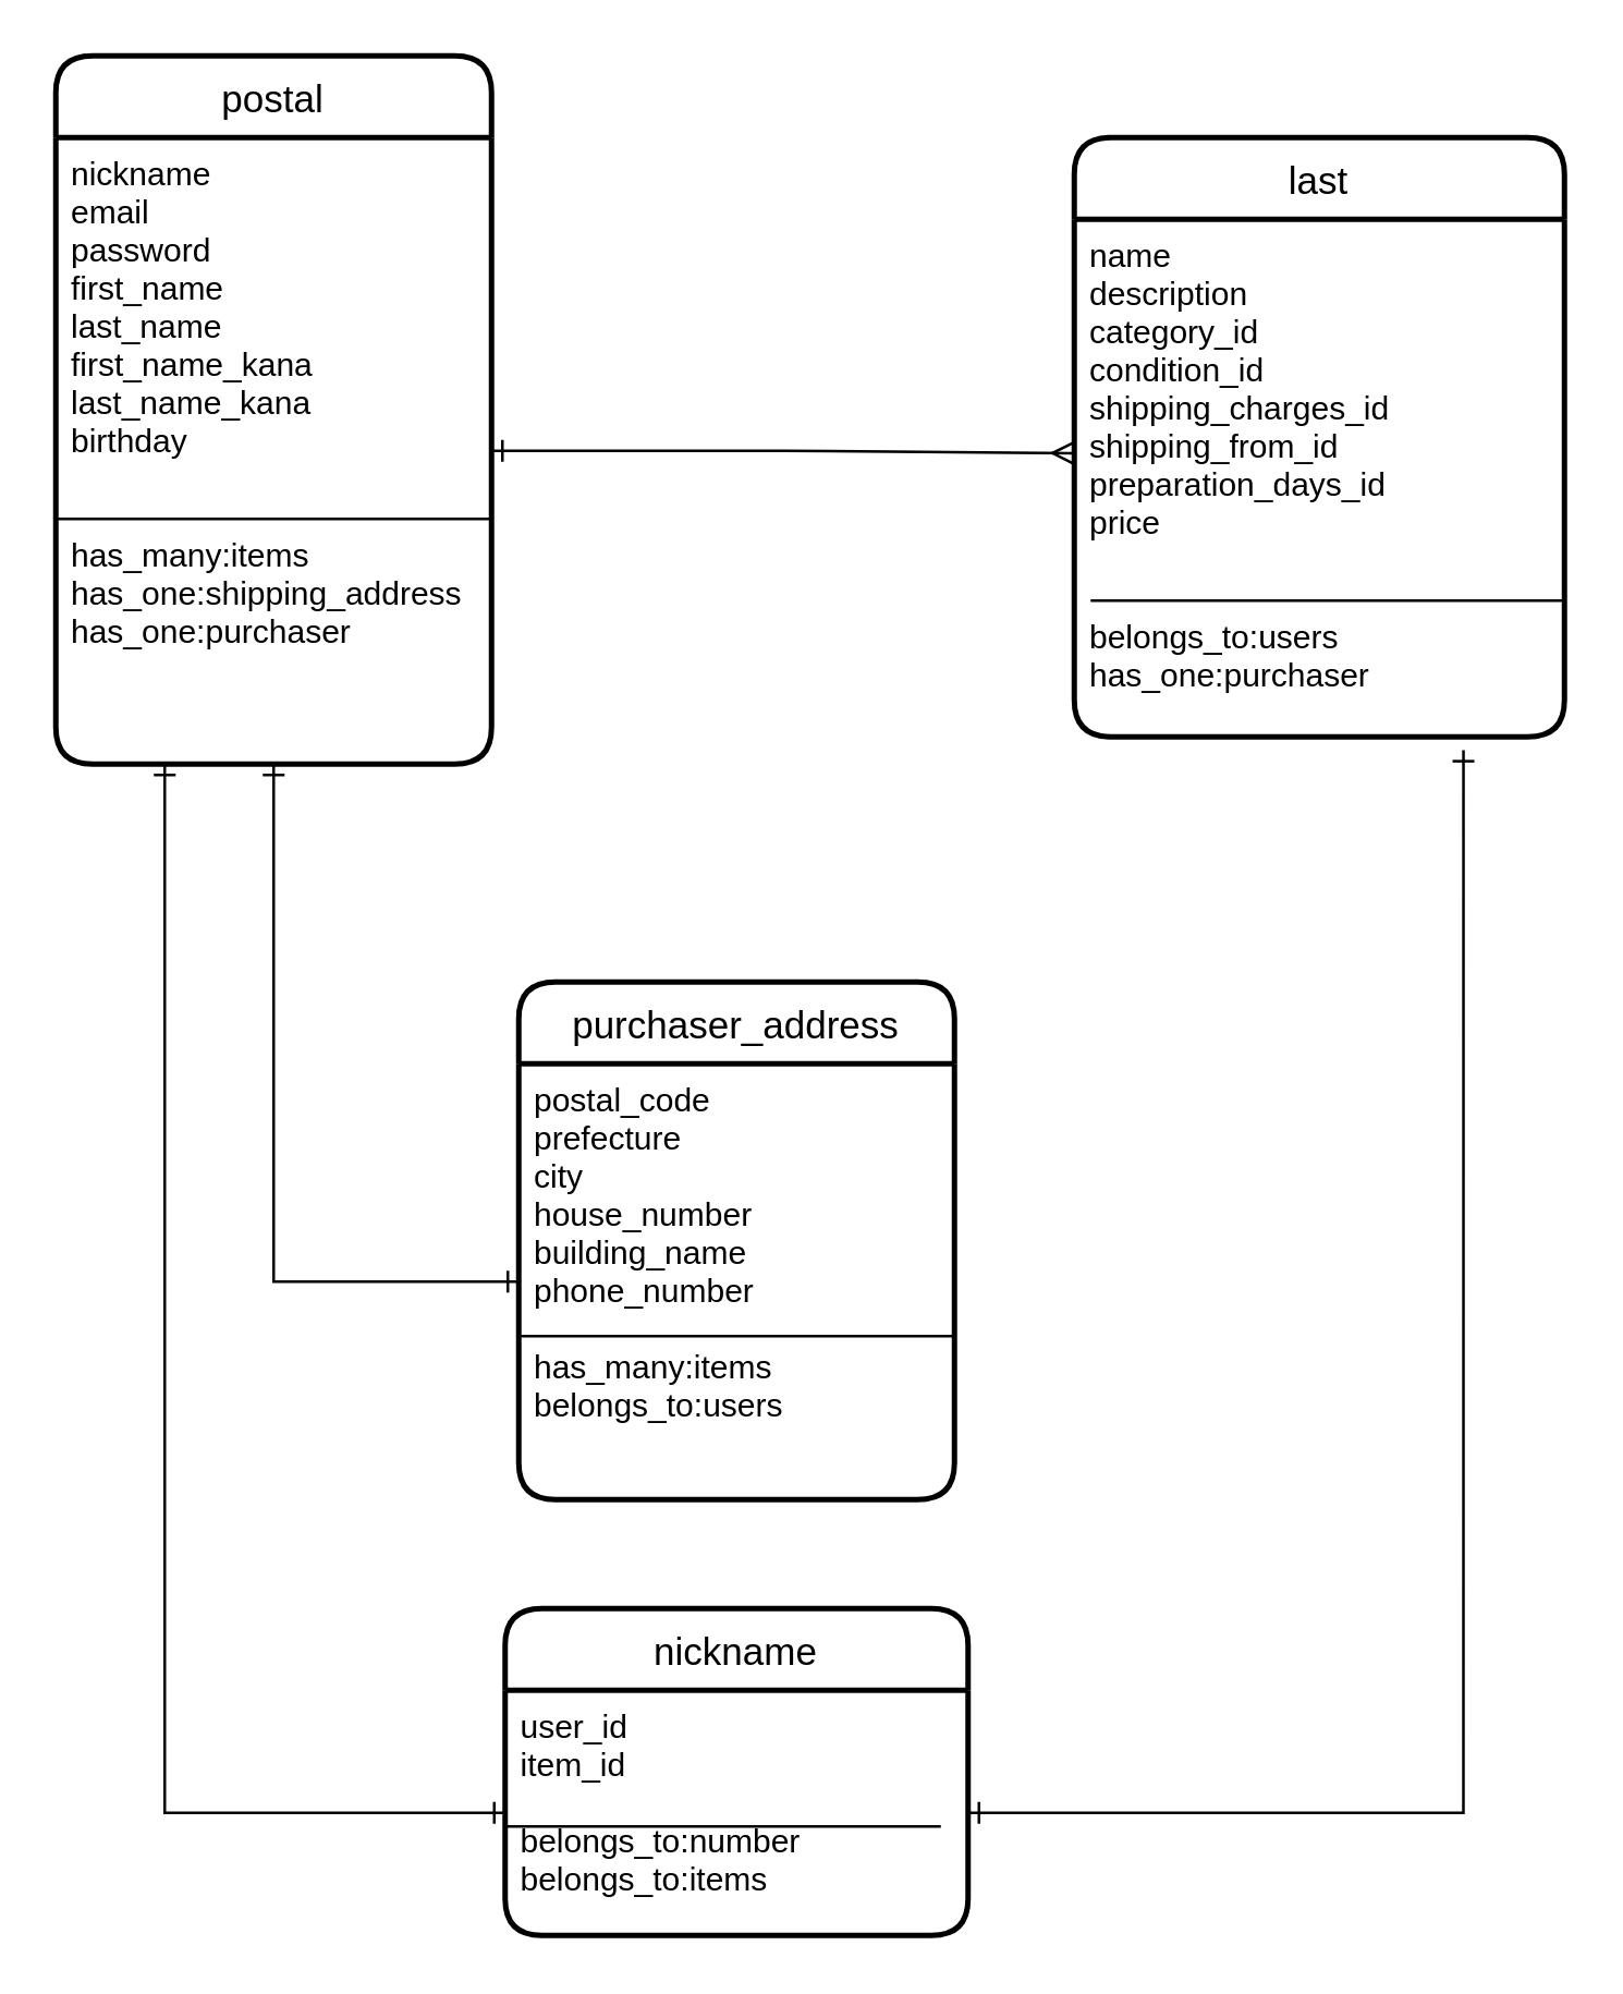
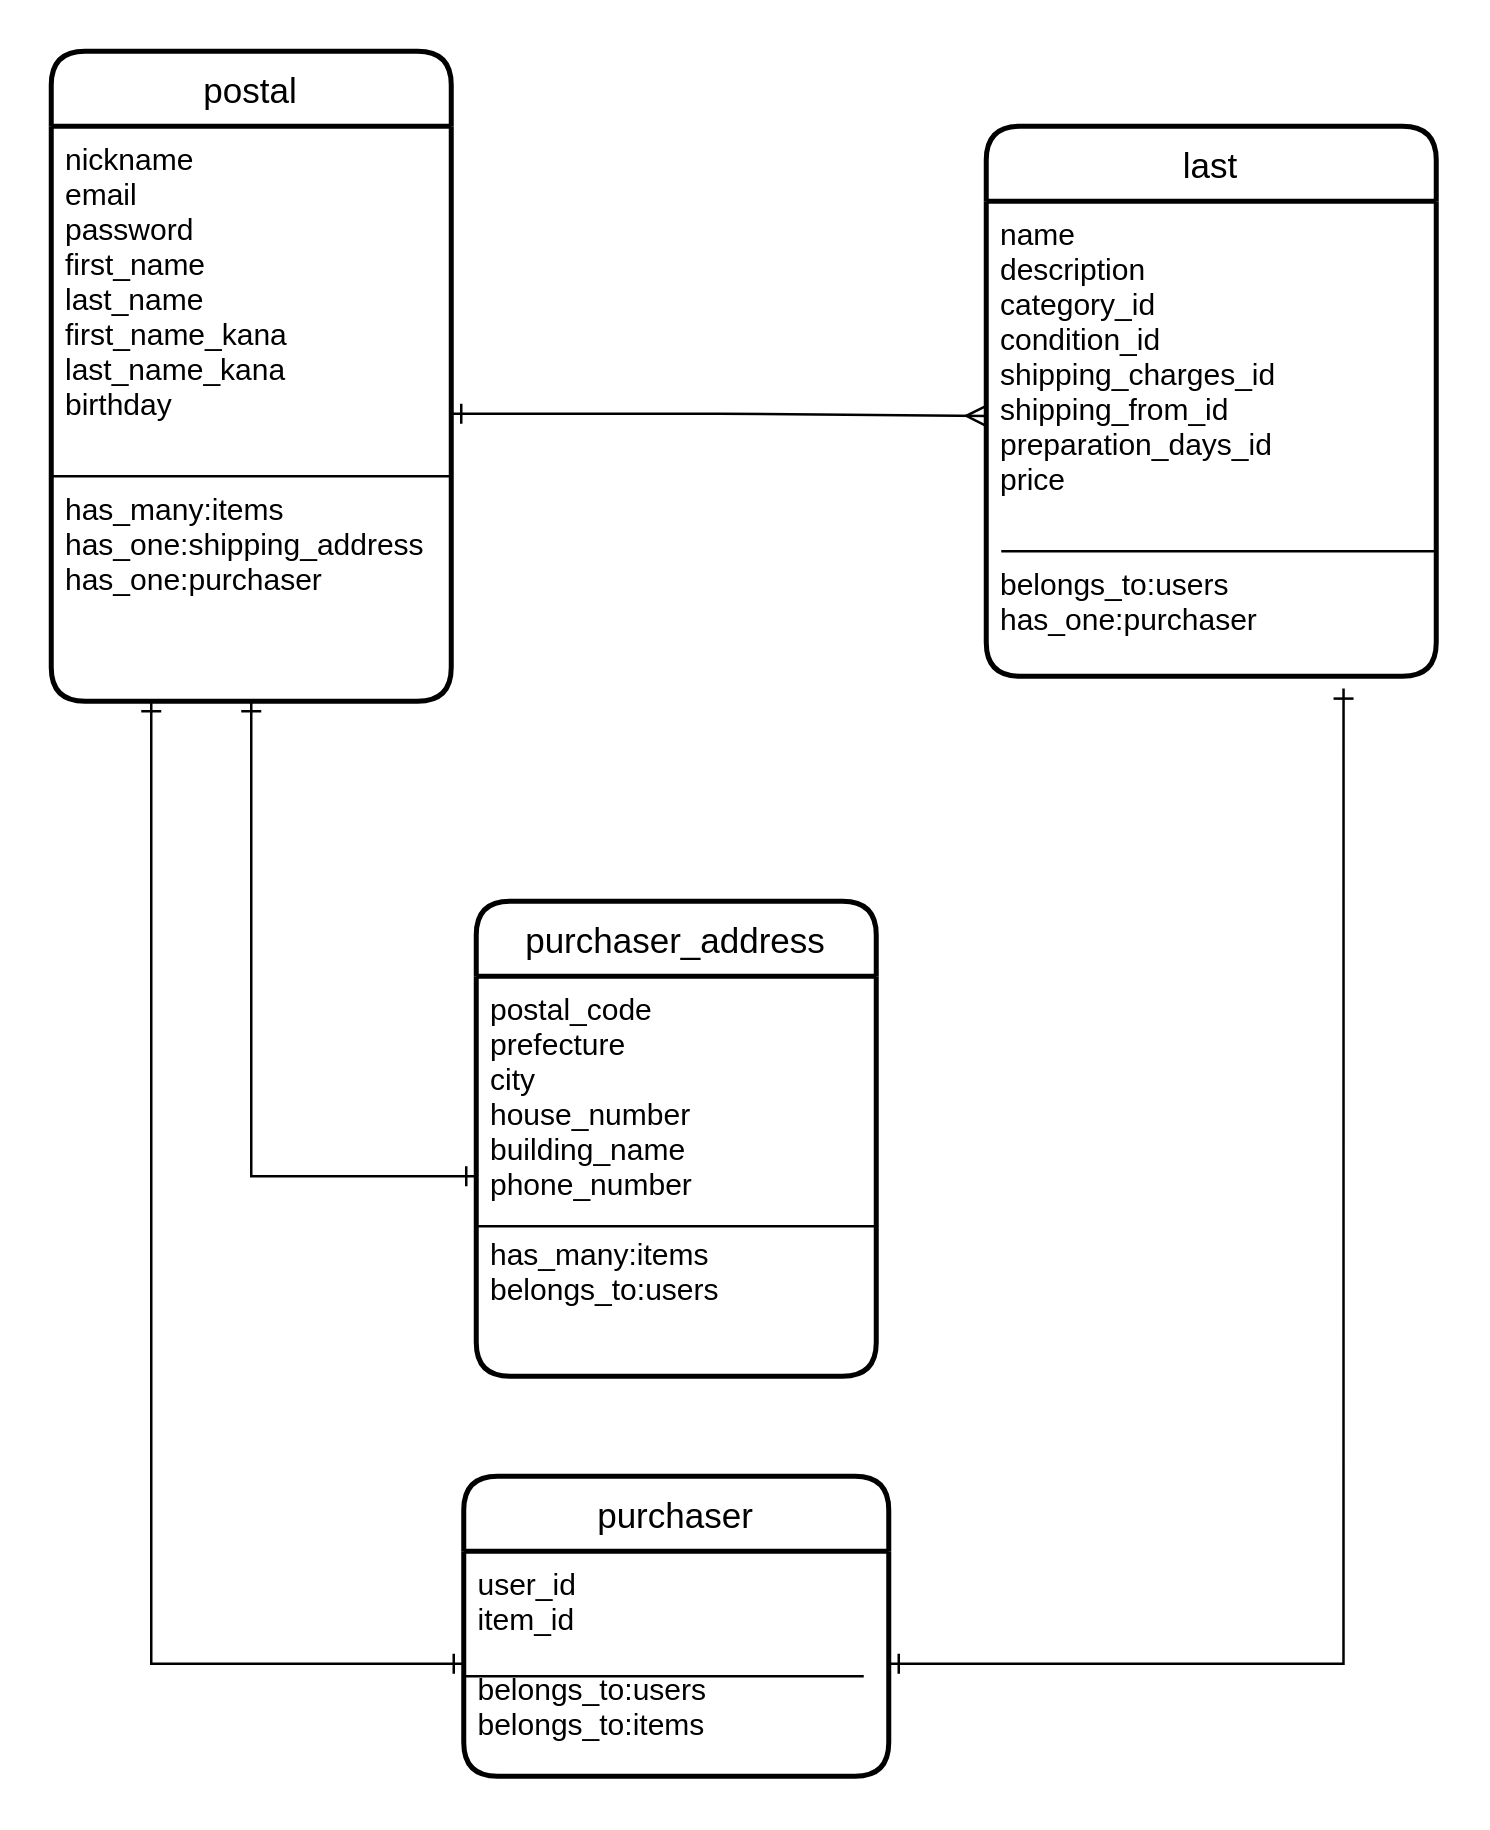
  <mxCell id="0" />
  <mxCell id="1" parent="0" />
  <mxCell id="2" value="postal" style="swimlane;childLayout=stackLayout;horizontal=1;startSize=30;horizontalStack=0;rounded=1;fontSize=14;fontStyle=0;strokeWidth=2;resizeParent=0;resizeLast=1;shadow=0;dashed=0;align=center;" vertex="1" parent="1"><mxGeometry x="20" y="20" width="160" height="260" as="geometry" /></mxCell>
  <mxCell id="3" value="nickname&#10;email&#10;password&#10;first_name&#10;last_name&#10;first_name_kana&#10;last_name_kana&#10;birthday&#10;&#10;&#10;has_many:items&#10;has_one:shipping_address&#10;has_one:purchaser&#10;" style="align=left;strokeColor=none;fillColor=none;spacingLeft=4;fontSize=12;verticalAlign=top;resizable=0;rotatable=0;part=1;" vertex="1" parent="2"><mxGeometry y="30" width="160" height="230" as="geometry" /></mxCell>
  <mxCell id="4" style="edgeStyle=orthogonalEdgeStyle;rounded=0;orthogonalLoop=1;jettySize=auto;html=1;exitX=0.5;exitY=1;exitDx=0;exitDy=0;startArrow=classic;startFill=1;endArrow=classic;endFill=1;" edge="1" parent="2" source="3" target="3"><mxGeometry relative="1" as="geometry" /></mxCell>
  <mxCell id="5" value="" style="endArrow=none;html=1;rounded=0;" edge="1" parent="2"><mxGeometry relative="1" as="geometry"><mxPoint y="170" as="sourcePoint" /><mxPoint x="160" y="170" as="targetPoint" /></mxGeometry></mxCell>
  <mxCell id="6" style="edgeStyle=orthogonalEdgeStyle;rounded=0;orthogonalLoop=1;jettySize=auto;html=1;exitX=1;exitY=0.5;exitDx=0;exitDy=0;entryX=0;entryY=0.452;entryDx=0;entryDy=0;entryPerimeter=0;startArrow=ERone;startFill=0;endArrow=ERmany;endFill=0;" edge="1" parent="1" source="3" target="12"><mxGeometry relative="1" as="geometry" /></mxCell>
  <mxCell id="7" value="purchaser_address" style="swimlane;childLayout=stackLayout;horizontal=1;startSize=30;horizontalStack=0;rounded=1;fontSize=14;fontStyle=0;strokeWidth=2;resizeParent=0;resizeLast=1;shadow=0;dashed=0;align=center;" vertex="1" parent="1"><mxGeometry x="190" y="360" width="160" height="190" as="geometry" /></mxCell>
  <mxCell id="8" value="postal_code&#10;prefecture&#10;city&#10;house_number&#10;building_name&#10;phone_number&#10;&#10;has_many:items&#10;belongs_to:users&#10;&#10;" style="align=left;strokeColor=none;fillColor=none;spacingLeft=4;fontSize=12;verticalAlign=top;resizable=0;rotatable=0;part=1;" vertex="1" parent="7"><mxGeometry y="30" width="160" height="160" as="geometry" /></mxCell>
  <mxCell id="9" value="" style="endArrow=none;html=1;rounded=0;" edge="1" parent="7"><mxGeometry relative="1" as="geometry"><mxPoint y="130" as="sourcePoint" /><mxPoint x="160" y="130" as="targetPoint" /></mxGeometry></mxCell>
  <mxCell id="10" style="edgeStyle=orthogonalEdgeStyle;rounded=0;orthogonalLoop=1;jettySize=auto;html=1;exitX=0.5;exitY=1;exitDx=0;exitDy=0;entryX=0;entryY=0.5;entryDx=0;entryDy=0;startArrow=ERone;startFill=0;endArrow=ERone;endFill=0;" edge="1" parent="1" source="3" target="8"><mxGeometry relative="1" as="geometry" /></mxCell>
  <mxCell id="11" value="last" style="swimlane;childLayout=stackLayout;horizontal=1;startSize=30;horizontalStack=0;rounded=1;fontSize=14;fontStyle=0;strokeWidth=2;resizeParent=0;resizeLast=1;shadow=0;dashed=0;align=center;" vertex="1" parent="1"><mxGeometry x="394" y="50" width="180" height="220" as="geometry" /></mxCell>
  <mxCell id="12" value="name &#10;description&#10;category_id&#10;condition_id&#10;shipping_charges_id&#10;shipping_from_id&#10;preparation_days_id&#10;price&#10;&#10;&#10;belongs_to:users&#10;has_one:purchaser" style="align=left;strokeColor=none;fillColor=none;spacingLeft=4;fontSize=12;verticalAlign=top;resizable=0;rotatable=0;part=1;" vertex="1" parent="11"><mxGeometry y="30" width="180" height="190" as="geometry" /></mxCell>
  <mxCell id="13" value="" style="endArrow=none;html=1;rounded=0;" edge="1" parent="11" target="12"><mxGeometry relative="1" as="geometry"><mxPoint y="200" as="sourcePoint" /><mxPoint x="160" y="200" as="targetPoint" /></mxGeometry></mxCell>
  <mxCell id="14" value="" style="endArrow=none;html=1;rounded=0;" edge="1" parent="11"><mxGeometry relative="1" as="geometry"><mxPoint x="6" y="170" as="sourcePoint" /><mxPoint x="180" y="170" as="targetPoint" /><Array as="points"><mxPoint x="90" y="170" /></Array></mxGeometry></mxCell>
  <mxCell id="15" style="edgeStyle=orthogonalEdgeStyle;rounded=0;orthogonalLoop=1;jettySize=auto;html=1;exitX=0.5;exitY=1;exitDx=0;exitDy=0;startArrow=ERone;startFill=0;endArrow=ERmany;endFill=0;" edge="1" parent="11" source="12" target="12"><mxGeometry relative="1" as="geometry" /></mxCell>
- <mxCell id="16" value="nickname" style="swimlane;childLayout=stackLayout;horizontal=1;startSize=30;horizontalStack=0;rounded=1;fontSize=14;fontStyle=0;strokeWidth=2;resizeParent=0;resizeLast=1;shadow=0;dashed=0;align=center;" vertex="1" parent="1"><mxGeometry x="185" y="590" width="170" height="120" as="geometry" /></mxCell>
- <mxCell id="17" value="user_id&#10;item_id&#10;&#10;belongs_to:number&#10;belongs_to:items" style="align=left;strokeColor=none;fillColor=none;spacingLeft=4;fontSize=12;verticalAlign=top;resizable=0;rotatable=0;part=1;" vertex="1" parent="16"><mxGeometry y="30" width="170" height="90" as="geometry" /></mxCell>
+ <mxCell id="16" value="purchaser" style="swimlane;childLayout=stackLayout;horizontal=1;startSize=30;horizontalStack=0;rounded=1;fontSize=14;fontStyle=0;strokeWidth=2;resizeParent=0;resizeLast=1;shadow=0;dashed=0;align=center;" vertex="1" parent="1"><mxGeometry x="185" y="590" width="170" height="120" as="geometry" /></mxCell>
+ <mxCell id="17" value="user_id&#10;item_id&#10;&#10;belongs_to:users&#10;belongs_to:items" style="align=left;strokeColor=none;fillColor=none;spacingLeft=4;fontSize=12;verticalAlign=top;resizable=0;rotatable=0;part=1;" vertex="1" parent="16"><mxGeometry y="30" width="170" height="90" as="geometry" /></mxCell>
  <mxCell id="18" value="" style="endArrow=none;html=1;rounded=0;" edge="1" parent="16"><mxGeometry relative="1" as="geometry"><mxPoint y="80" as="sourcePoint" /><mxPoint x="160" y="80" as="targetPoint" /></mxGeometry></mxCell>
  <mxCell id="19" style="edgeStyle=orthogonalEdgeStyle;rounded=0;orthogonalLoop=1;jettySize=auto;html=1;exitX=0.25;exitY=1;exitDx=0;exitDy=0;entryX=0;entryY=0.5;entryDx=0;entryDy=0;startArrow=ERone;startFill=0;endArrow=ERone;endFill=0;" edge="1" parent="1" source="3" target="17"><mxGeometry relative="1" as="geometry" /></mxCell>
  <mxCell id="20" style="edgeStyle=orthogonalEdgeStyle;rounded=0;orthogonalLoop=1;jettySize=auto;html=1;exitX=1;exitY=0.5;exitDx=0;exitDy=0;entryX=0.794;entryY=1.026;entryDx=0;entryDy=0;entryPerimeter=0;startArrow=ERone;startFill=0;endArrow=ERone;endFill=0;" edge="1" parent="1" source="17" target="12"><mxGeometry relative="1" as="geometry" /></mxCell>
